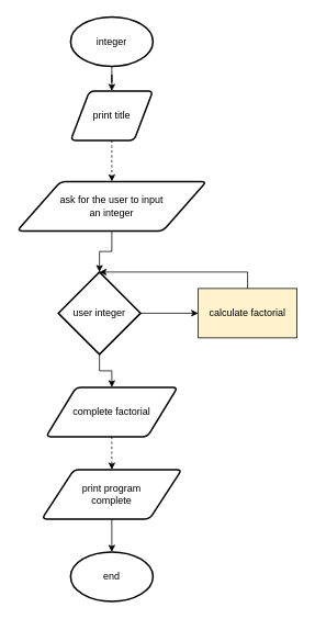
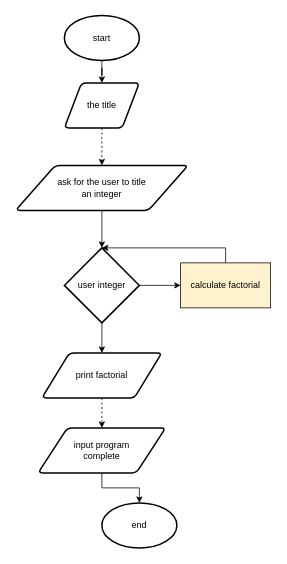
  <mxCell id="0" />
  <mxCell id="1" parent="0" />
- <mxCell id="2" value="end" style="strokeWidth=2;html=1;shape=mxgraph.flowchart.start_1;whiteSpace=wrap;" vertex="1" parent="1"><mxGeometry x="85" y="670" width="100" height="60" as="geometry" /></mxCell>
+ <mxCell id="2" value="end" style="strokeWidth=2;html=1;shape=mxgraph.flowchart.start_1;whiteSpace=wrap;" vertex="1" parent="1"><mxGeometry x="135" y="670" width="100" height="60" as="geometry" /></mxCell>
  <mxCell id="3" value="" style="edgeStyle=orthogonalEdgeStyle;rounded=0;orthogonalLoop=1;jettySize=auto;html=1;" edge="1" parent="1" source="4" target="10"><mxGeometry relative="1" as="geometry" /></mxCell>
- <mxCell id="4" value="integer" style="strokeWidth=2;html=1;shape=mxgraph.flowchart.start_1;whiteSpace=wrap;" vertex="1" parent="1"><mxGeometry x="85" y="20" width="100" height="60" as="geometry" /></mxCell>
+ <mxCell id="4" value="start" style="strokeWidth=2;html=1;shape=mxgraph.flowchart.start_1;whiteSpace=wrap;" vertex="1" parent="1"><mxGeometry x="85" y="20" width="100" height="60" as="geometry" /></mxCell>
  <mxCell id="5" value="" style="edgeStyle=orthogonalEdgeStyle;rounded=0;orthogonalLoop=1;jettySize=auto;html=1;" edge="1" parent="1" source="6" target="2"><mxGeometry relative="1" as="geometry" /></mxCell>
- <mxCell id="6" value="&lt;div&gt;print program &lt;br&gt;&lt;/div&gt;&lt;div&gt;complete&lt;br&gt;&lt;/div&gt;" style="shape=parallelogram;html=1;strokeWidth=2;perimeter=parallelogramPerimeter;whiteSpace=wrap;rounded=1;arcSize=12;size=0.23;" vertex="1" parent="1"><mxGeometry x="50" y="570" width="170" height="60" as="geometry" /></mxCell>
+ <mxCell id="6" value="&lt;div&gt;input program &lt;br&gt;&lt;/div&gt;&lt;div&gt;complete&lt;br&gt;&lt;/div&gt;" style="shape=parallelogram;html=1;strokeWidth=2;perimeter=parallelogramPerimeter;whiteSpace=wrap;rounded=1;arcSize=12;size=0.23;" vertex="1" parent="1"><mxGeometry x="50" y="570" width="170" height="60" as="geometry" /></mxCell>
  <mxCell id="7" value="" style="edgeStyle=orthogonalEdgeStyle;rounded=0;orthogonalLoop=1;jettySize=auto;html=1;dashed=1;" edge="1" parent="1" source="8" target="6"><mxGeometry relative="1" as="geometry" /></mxCell>
- <mxCell id="8" value="complete factorial" style="shape=parallelogram;html=1;strokeWidth=2;perimeter=parallelogramPerimeter;whiteSpace=wrap;rounded=1;arcSize=12;size=0.23;" vertex="1" parent="1"><mxGeometry x="55" y="470" width="160" height="60" as="geometry" /></mxCell>
+ <mxCell id="8" value="print factorial" style="shape=parallelogram;html=1;strokeWidth=2;perimeter=parallelogramPerimeter;whiteSpace=wrap;rounded=1;arcSize=12;size=0.23;" vertex="1" parent="1"><mxGeometry x="55" y="470" width="160" height="60" as="geometry" /></mxCell>
  <mxCell id="9" value="" style="edgeStyle=orthogonalEdgeStyle;rounded=0;orthogonalLoop=1;jettySize=auto;html=1;dashed=1;" edge="1" parent="1" source="10" target="18"><mxGeometry relative="1" as="geometry"><mxPoint x="120" y="210" as="targetPoint" /></mxGeometry></mxCell>
- <mxCell id="10" value="print title" style="shape=parallelogram;html=1;strokeWidth=2;perimeter=parallelogramPerimeter;whiteSpace=wrap;rounded=1;arcSize=12;size=0.23;" vertex="1" parent="1"><mxGeometry x="85" y="110" width="100" height="60" as="geometry" /></mxCell>
+ <mxCell id="10" value="the title" style="shape=parallelogram;html=1;strokeWidth=2;perimeter=parallelogramPerimeter;whiteSpace=wrap;rounded=1;arcSize=12;size=0.23;" vertex="1" parent="1"><mxGeometry x="85" y="110" width="100" height="60" as="geometry" /></mxCell>
  <mxCell id="11" value="" style="edgeStyle=orthogonalEdgeStyle;rounded=0;orthogonalLoop=1;jettySize=auto;html=1;" edge="1" parent="1" source="13" target="15"><mxGeometry relative="1" as="geometry" /></mxCell>
  <mxCell id="12" value="" style="edgeStyle=orthogonalEdgeStyle;rounded=0;orthogonalLoop=1;jettySize=auto;html=1;" edge="1" parent="1" source="13" target="8"><mxGeometry relative="1" as="geometry" /></mxCell>
- <mxCell id="13" value="user integer" style="strokeWidth=2;html=1;shape=mxgraph.flowchart.decision;whiteSpace=wrap;" vertex="1" parent="1"><mxGeometry x="70" y="330" width="100" height="100" as="geometry" /></mxCell>
+ <mxCell id="13" value="user integer" style="strokeWidth=2;html=1;shape=mxgraph.flowchart.decision;whiteSpace=wrap;" vertex="1" parent="1"><mxGeometry x="85" y="330" width="100" height="100" as="geometry" /></mxCell>
  <mxCell id="14" style="edgeStyle=orthogonalEdgeStyle;rounded=0;orthogonalLoop=1;jettySize=auto;html=1;entryX=0.5;entryY=0;entryDx=0;entryDy=0;entryPerimeter=0;exitX=0.5;exitY=0;exitDx=0;exitDy=0;" edge="1" parent="1" source="15" target="13"><mxGeometry relative="1" as="geometry"><mxPoint x="598.04" y="348.02" as="sourcePoint" /><Array as="points"><mxPoint x="300" y="330" /></Array></mxGeometry></mxCell>
  <mxCell id="15" value="calculate factorial" style="rounded=0;whiteSpace=wrap;html=1;fillColor=#fff2cc;" vertex="1" parent="1"><mxGeometry x="240" y="350" width="120" height="60" as="geometry" /></mxCell>
  <mxCell id="16" style="edgeStyle=orthogonalEdgeStyle;rounded=0;orthogonalLoop=1;jettySize=auto;html=1;exitX=0.5;exitY=1;exitDx=0;exitDy=0;" edge="1" parent="1"><mxGeometry relative="1" as="geometry"><mxPoint x="120" y="270" as="sourcePoint" /><mxPoint x="120" y="270" as="targetPoint" /></mxGeometry></mxCell>
  <mxCell id="17" value="" style="edgeStyle=orthogonalEdgeStyle;rounded=0;orthogonalLoop=1;jettySize=auto;html=1;" edge="1" parent="1" source="18" target="13"><mxGeometry relative="1" as="geometry" /></mxCell>
- <mxCell id="18" value="&lt;div&gt;ask for the user to input&lt;/div&gt;&lt;div&gt; an integer&lt;br&gt;&lt;/div&gt;" style="shape=parallelogram;html=1;strokeWidth=2;perimeter=parallelogramPerimeter;whiteSpace=wrap;rounded=1;arcSize=12;size=0.23;" vertex="1" parent="1"><mxGeometry x="20" y="220" width="230" height="60" as="geometry" /></mxCell>
+ <mxCell id="18" value="&lt;div&gt;ask for the user to title&lt;/div&gt;&lt;div&gt; an integer&lt;br&gt;&lt;/div&gt;" style="shape=parallelogram;html=1;strokeWidth=2;perimeter=parallelogramPerimeter;whiteSpace=wrap;rounded=1;arcSize=12;size=0.23;" vertex="1" parent="1"><mxGeometry x="20" y="220" width="230" height="60" as="geometry" /></mxCell>
